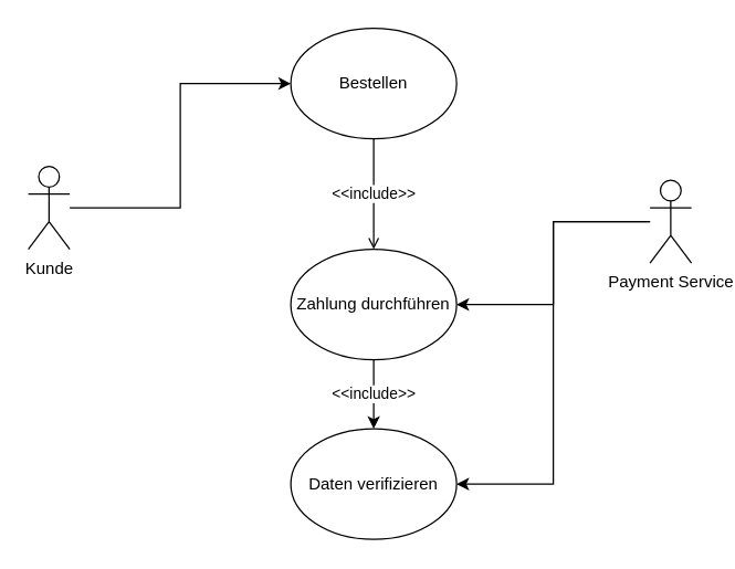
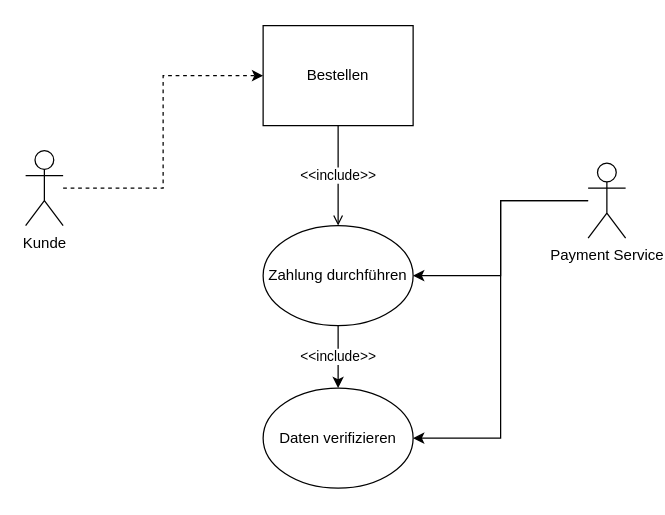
  <mxCell id="0" />
  <mxCell id="1" parent="0" />
- <mxCell id="2" style="edgeStyle=orthogonalEdgeStyle;rounded=0;orthogonalLoop=1;jettySize=auto;html=1;entryX=0;entryY=0.5;entryDx=0;entryDy=0;" edge="1" parent="1" source="3" target="7"><mxGeometry relative="1" as="geometry" /></mxCell>
+ <mxCell id="2" style="edgeStyle=orthogonalEdgeStyle;rounded=0;orthogonalLoop=1;jettySize=auto;html=1;entryX=0;entryY=0.5;entryDx=0;entryDy=0;dashed=1;" edge="1" parent="1" source="3" target="7"><mxGeometry relative="1" as="geometry" /></mxCell>
  <mxCell id="3" value="Kunde&lt;br&gt;" style="shape=umlActor;verticalLabelPosition=bottom;verticalAlign=top;html=1;outlineConnect=0;" vertex="1" parent="1"><mxGeometry x="20" y="120" width="30" height="60" as="geometry" /></mxCell>
  <mxCell id="4" value="&amp;lt;&amp;lt;include&amp;gt;&amp;gt;" style="edgeStyle=orthogonalEdgeStyle;rounded=0;orthogonalLoop=1;jettySize=auto;html=1;entryX=0.5;entryY=0;entryDx=0;entryDy=0;" edge="1" parent="1" source="5" target="11"><mxGeometry relative="1" as="geometry" /></mxCell>
  <mxCell id="5" value="Zahlung durchführen" style="ellipse;whiteSpace=wrap;html=1;" vertex="1" parent="1"><mxGeometry x="210" y="180" width="120" height="80" as="geometry" /></mxCell>
  <mxCell id="6" value="&amp;lt;&amp;lt;include&amp;gt;&amp;gt;" style="edgeStyle=orthogonalEdgeStyle;rounded=0;orthogonalLoop=1;jettySize=auto;html=1;entryX=0.5;entryY=0;entryDx=0;entryDy=0;endArrow=open;" edge="1" parent="1" source="7" target="5"><mxGeometry relative="1" as="geometry" /></mxCell>
- <mxCell id="7" value="Bestellen" style="ellipse;whiteSpace=wrap;html=1;" vertex="1" parent="1"><mxGeometry x="210" y="20" width="120" height="80" as="geometry" /></mxCell>
+ <mxCell id="7" value="Bestellen" style="whiteSpace=wrap;html=1;rounded=0;" vertex="1" parent="1"><mxGeometry x="210" y="20" width="120" height="80" as="geometry" /></mxCell>
  <mxCell id="8" style="edgeStyle=orthogonalEdgeStyle;rounded=0;orthogonalLoop=1;jettySize=auto;html=1;entryX=1;entryY=0.5;entryDx=0;entryDy=0;" edge="1" parent="1" source="10" target="5"><mxGeometry relative="1" as="geometry" /></mxCell>
  <mxCell id="9" style="edgeStyle=orthogonalEdgeStyle;rounded=0;orthogonalLoop=1;jettySize=auto;html=1;entryX=1;entryY=0.5;entryDx=0;entryDy=0;" edge="1" parent="1" source="10" target="11"><mxGeometry relative="1" as="geometry" /></mxCell>
  <mxCell id="10" value="Payment Service" style="shape=umlActor;verticalLabelPosition=bottom;verticalAlign=top;html=1;outlineConnect=0;" vertex="1" parent="1"><mxGeometry x="470" y="130" width="30" height="60" as="geometry" /></mxCell>
  <mxCell id="11" value="Daten verifizieren" style="ellipse;whiteSpace=wrap;html=1;" vertex="1" parent="1"><mxGeometry x="210" y="310" width="120" height="80" as="geometry" /></mxCell>
